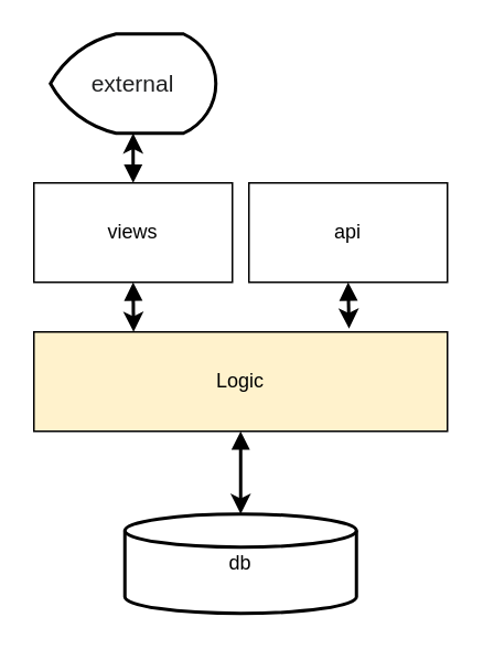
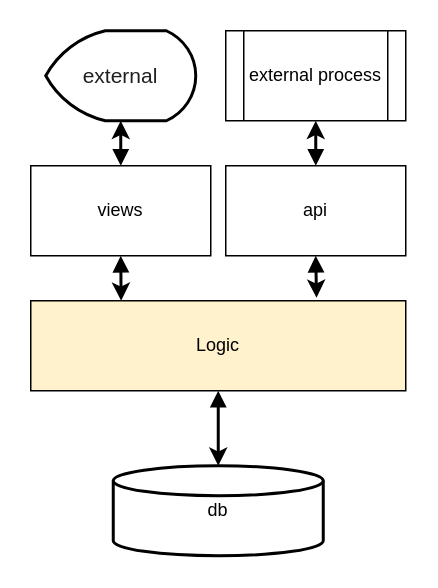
  <mxCell id="0" />
  <mxCell id="1" parent="0" />
  <mxCell id="2" style="edgeStyle=orthogonalEdgeStyle;rounded=0;orthogonalLoop=1;jettySize=auto;html=1;exitX=0.5;exitY=1;exitDx=0;exitDy=0;entryX=0.5;entryY=0;entryDx=0;entryDy=0;entryPerimeter=0;strokeWidth=2;startArrow=block;startFill=1;" edge="1" parent="1" source="3" target="4"><mxGeometry relative="1" as="geometry" /></mxCell>
  <mxCell id="3" value="Logic" style="rounded=0;whiteSpace=wrap;html=1;fillColor=#fff2cc;" vertex="1" parent="1"><mxGeometry x="20" y="200" width="250" height="60" as="geometry" /></mxCell>
  <mxCell id="4" value="db" style="strokeWidth=2;html=1;shape=mxgraph.flowchart.database;whiteSpace=wrap;" vertex="1" parent="1"><mxGeometry x="75" y="310" width="140" height="60" as="geometry" /></mxCell>
  <mxCell id="5" style="edgeStyle=orthogonalEdgeStyle;rounded=0;orthogonalLoop=1;jettySize=auto;html=1;exitX=0.5;exitY=1;exitDx=0;exitDy=0;entryX=0.241;entryY=0;entryDx=0;entryDy=0;entryPerimeter=0;startArrow=block;startFill=1;strokeWidth=2;" edge="1" parent="1" source="7" target="3"><mxGeometry relative="1" as="geometry" /></mxCell>
  <mxCell id="6" style="edgeStyle=orthogonalEdgeStyle;rounded=0;orthogonalLoop=1;jettySize=auto;html=1;exitX=0.5;exitY=0;exitDx=0;exitDy=0;entryX=0.5;entryY=1;entryDx=0;entryDy=0;entryPerimeter=0;startArrow=block;startFill=1;strokeWidth=2;" edge="1" parent="1" source="7" target="11"><mxGeometry relative="1" as="geometry" /></mxCell>
  <mxCell id="7" value="views" style="rounded=0;whiteSpace=wrap;html=1;" vertex="1" parent="1"><mxGeometry x="20" y="110" width="120" height="60" as="geometry" /></mxCell>
  <mxCell id="8" style="edgeStyle=orthogonalEdgeStyle;rounded=0;orthogonalLoop=1;jettySize=auto;html=1;exitX=0.5;exitY=1;exitDx=0;exitDy=0;entryX=0.762;entryY=-0.033;entryDx=0;entryDy=0;entryPerimeter=0;startArrow=block;startFill=1;strokeWidth=2;" edge="1" parent="1" source="10" target="3"><mxGeometry relative="1" as="geometry" /></mxCell>
+ <mxCell id="9" style="edgeStyle=orthogonalEdgeStyle;rounded=0;orthogonalLoop=1;jettySize=auto;html=1;exitX=0.5;exitY=0;exitDx=0;exitDy=0;startArrow=block;startFill=1;strokeWidth=2;" edge="1" parent="1" source="10" target="12"><mxGeometry relative="1" as="geometry" /></mxCell>
  <mxCell id="10" value="api" style="rounded=0;whiteSpace=wrap;html=1;" vertex="1" parent="1"><mxGeometry x="150" y="110" width="120" height="60" as="geometry" /></mxCell>
  <mxCell id="11" value="&lt;span style=&quot;color: rgb(32, 33, 34); font-family: sans-serif; font-size: 14px; text-align: start;&quot;&gt;external&lt;/span&gt;" style="strokeWidth=2;html=1;shape=mxgraph.flowchart.display;whiteSpace=wrap;" vertex="1" parent="1"><mxGeometry x="30" y="20" width="100" height="60" as="geometry" /></mxCell>
+ <mxCell id="12" value="external process" style="shape=process;whiteSpace=wrap;html=1;backgroundOutline=1;" vertex="1" parent="1"><mxGeometry x="150" y="20" width="120" height="60" as="geometry" /></mxCell>
